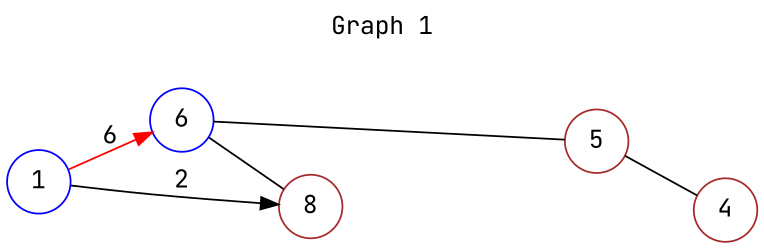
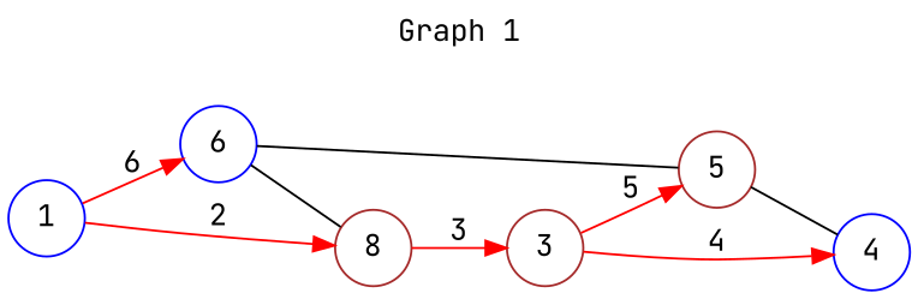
  digraph {
    fontname="JetBrains Mono"
    label="Graph 1"
    labelloc=t
    rankdir=LR
    node [color=brown fontname="JetBrains Mono" shape=circle]
    edge [color=red fontname="JetBrains Mono"]
    1 [color=blue]
    6 [color=blue]
    n3 [label=8]
    5
-   4
+   3
+   4 [color=blue]
    1 -> 6 [label=6]
-   1 -> n3 [color=black label=2]
+   1 -> n3 [label=2]
    6 -> n3 [arrowhead=none color=""]
    6 -> 5 [arrowhead=none color=""]
+   n3 -> 3 [label=3]
    5 -> 4 [arrowhead=none color=""]
+   3 -> 5 [label=5]
+   3 -> 4 [label=4]
  }
